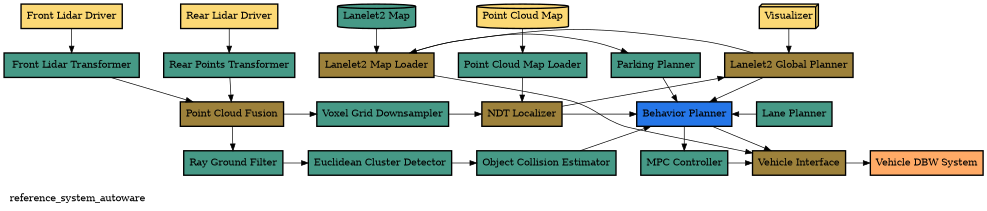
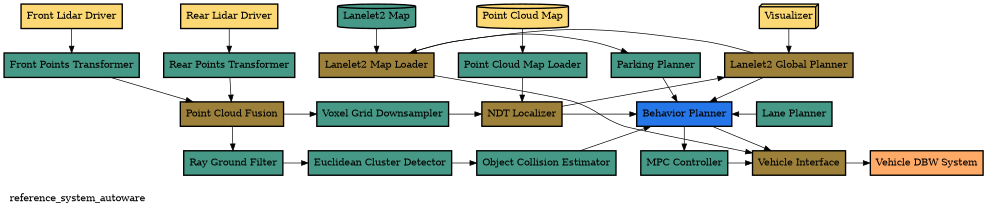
  digraph {
    label=reference_system_autoware
    labeljust=l
    labelloc=b
    nodesep=0.5
    node [fillcolor="#469986" ordering=in penwidth=2 shape=box style=filled]
    edge [weight=8]
    "Front Lidar Driver" [fillcolor="#FCD975"]
    "Rear Lidar Driver" [fillcolor="#FCD975"]
    "Point Cloud Map" [fillcolor="#FCD975" shape=cylinder]
    Visualizer [fillcolor="#FCD975" shape=box3d]
    "Lanelet2 Map" [shape=cylinder]
-   "Front Points Transformer" [label="Front Lidar Transformer"]
+   "Front Points Transformer"
    "Rear Points Transformer"
    "Point Cloud Map Loader"
    "Parking Planner"
    "Lanelet2 Map Loader" [fillcolor="#9D813B"]
    "Lanelet2 Global Planner" [fillcolor="#9D813B"]
    "Voxel Grid Downsampler"
    "Lane Planner"
    "Point Cloud Fusion" [fillcolor="#9D813B"]
    "NDT Localizer" [fillcolor="#9D813B"]
    "Behavior Planner" [fillcolor="#2576E8"]
    "Ray Ground Filter"
    "Euclidean Cluster Detector"
    "Object Collision Estimator"
    "MPC Controller"
    "Vehicle Interface" [fillcolor="#9D813B"]
    "Vehicle DBW System" [fillcolor="#ffaa66"]
    subgraph sub_1 {
      rank=same
      "Front Lidar Driver"
      "Rear Lidar Driver"
      "Point Cloud Map"
      Visualizer
      "Lanelet2 Map"
    }
    subgraph sub_2 {
      rank=same
      "Front Points Transformer"
      "Rear Points Transformer"
      "Point Cloud Map Loader"
      "Parking Planner"
      "Lanelet2 Map Loader"
      "Lanelet2 Global Planner"
    }
    subgraph sub_3 {
      rank=same
      "Voxel Grid Downsampler"
      "Lane Planner"
      "Point Cloud Fusion"
      "NDT Localizer"
      "Behavior Planner"
    }
    subgraph sub_4 {
      rank=same
      "Ray Ground Filter"
      "Euclidean Cluster Detector"
      "Object Collision Estimator"
      "MPC Controller"
      "Vehicle Interface"
      "Vehicle DBW System"
    }
    "Front Lidar Driver" -> "Front Points Transformer"
    "Rear Lidar Driver" -> "Rear Points Transformer"
    "Point Cloud Map" -> "Point Cloud Map Loader"
    Visualizer -> "Lanelet2 Global Planner"
    "Lanelet2 Map" -> "Lanelet2 Map Loader"
    "Front Points Transformer" -> "Point Cloud Fusion"
    "Rear Points Transformer" -> "Point Cloud Fusion"
    "Point Cloud Map Loader" -> "NDT Localizer"
    "Parking Planner" -> "Behavior Planner"
    "Lanelet2 Map Loader" -> "Parking Planner"
    "Lanelet2 Map Loader" -> "Vehicle Interface" [constraint=false]
    "Lanelet2 Global Planner" -> "Lanelet2 Map Loader"
    "Lanelet2 Global Planner" -> "Behavior Planner"
    "Voxel Grid Downsampler" -> "NDT Localizer"
    "Lane Planner" -> "Behavior Planner" [constraint=false]
    "Point Cloud Fusion" -> "Voxel Grid Downsampler"
    "Point Cloud Fusion" -> "Ray Ground Filter"
    "NDT Localizer" -> "Lanelet2 Global Planner"
    "NDT Localizer" -> "Behavior Planner"
    "Behavior Planner" -> "MPC Controller"
    "Behavior Planner" -> "Vehicle Interface"
    "Ray Ground Filter" -> "Euclidean Cluster Detector"
    "Euclidean Cluster Detector" -> "Object Collision Estimator"
    "Object Collision Estimator" -> "Behavior Planner"
    "MPC Controller" -> "Vehicle Interface"
    "Vehicle Interface" -> "Vehicle DBW System"
  }
